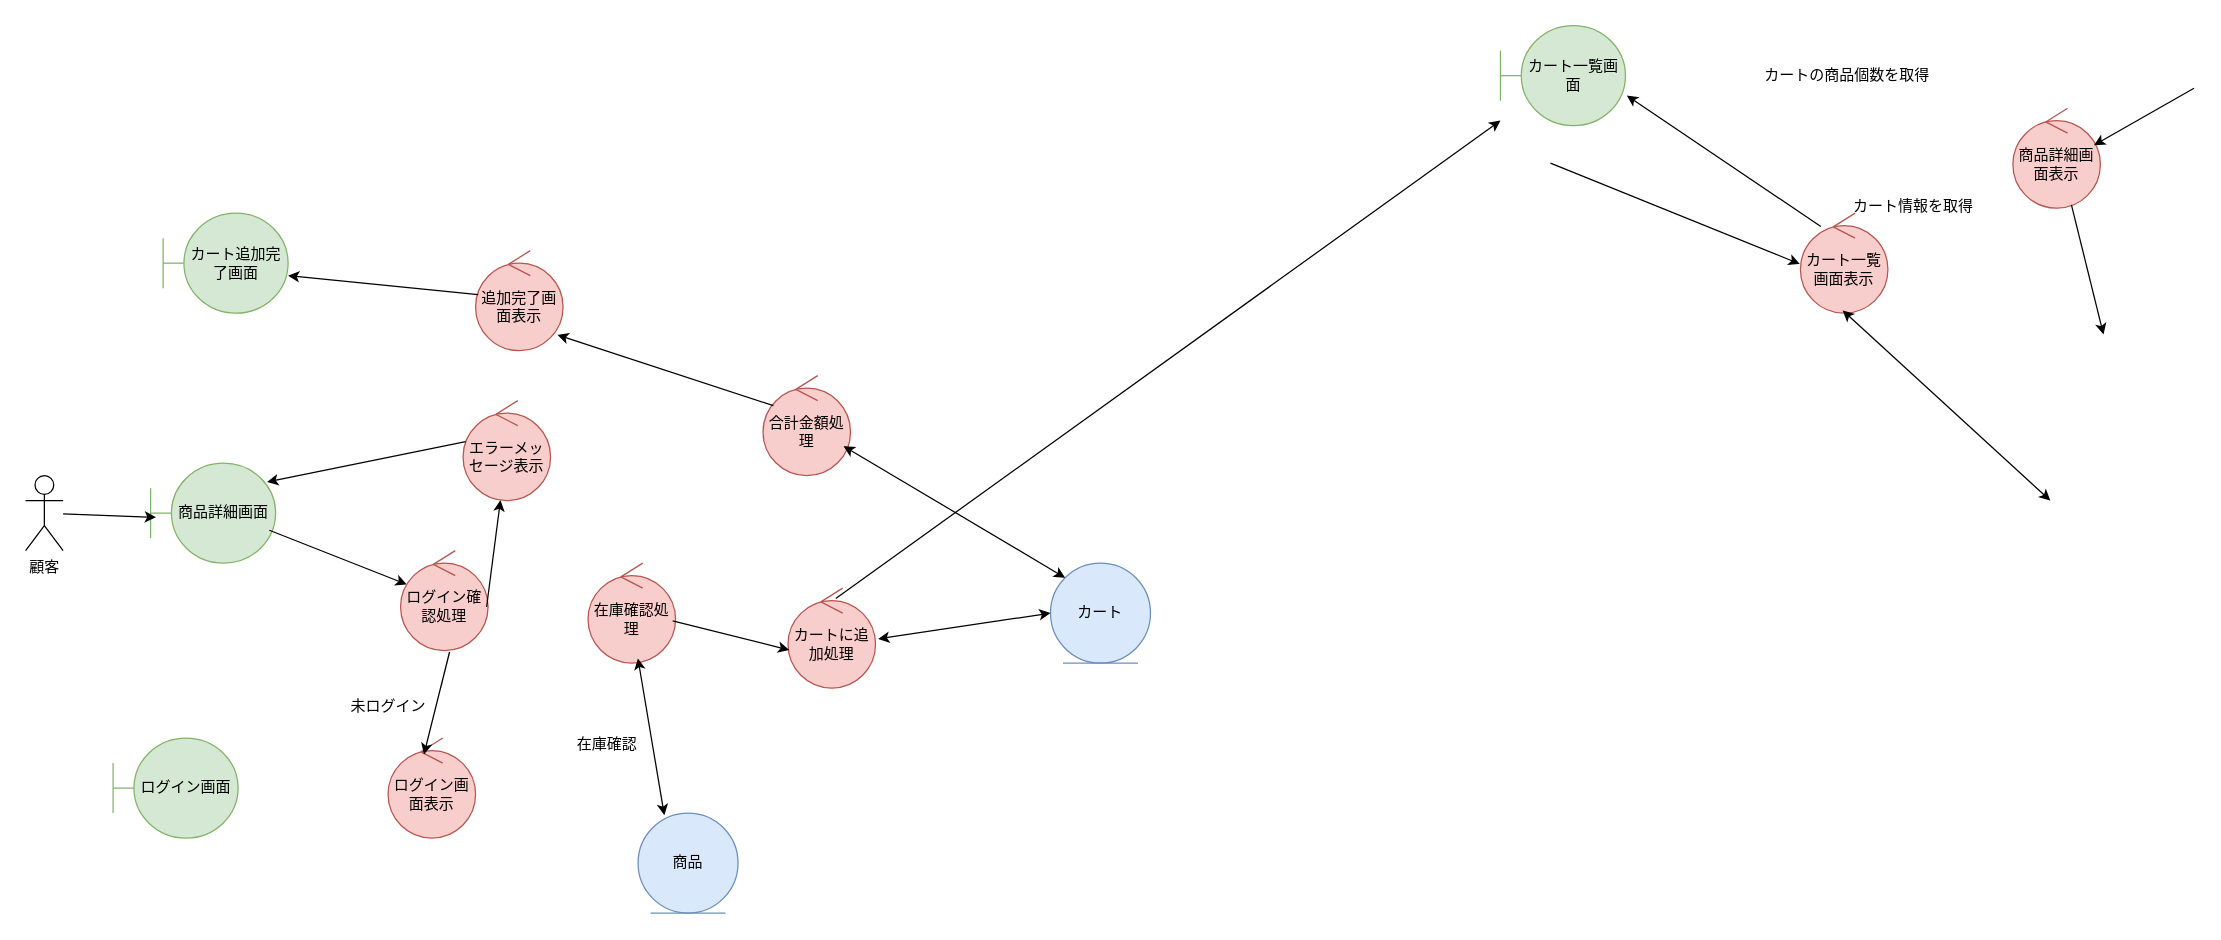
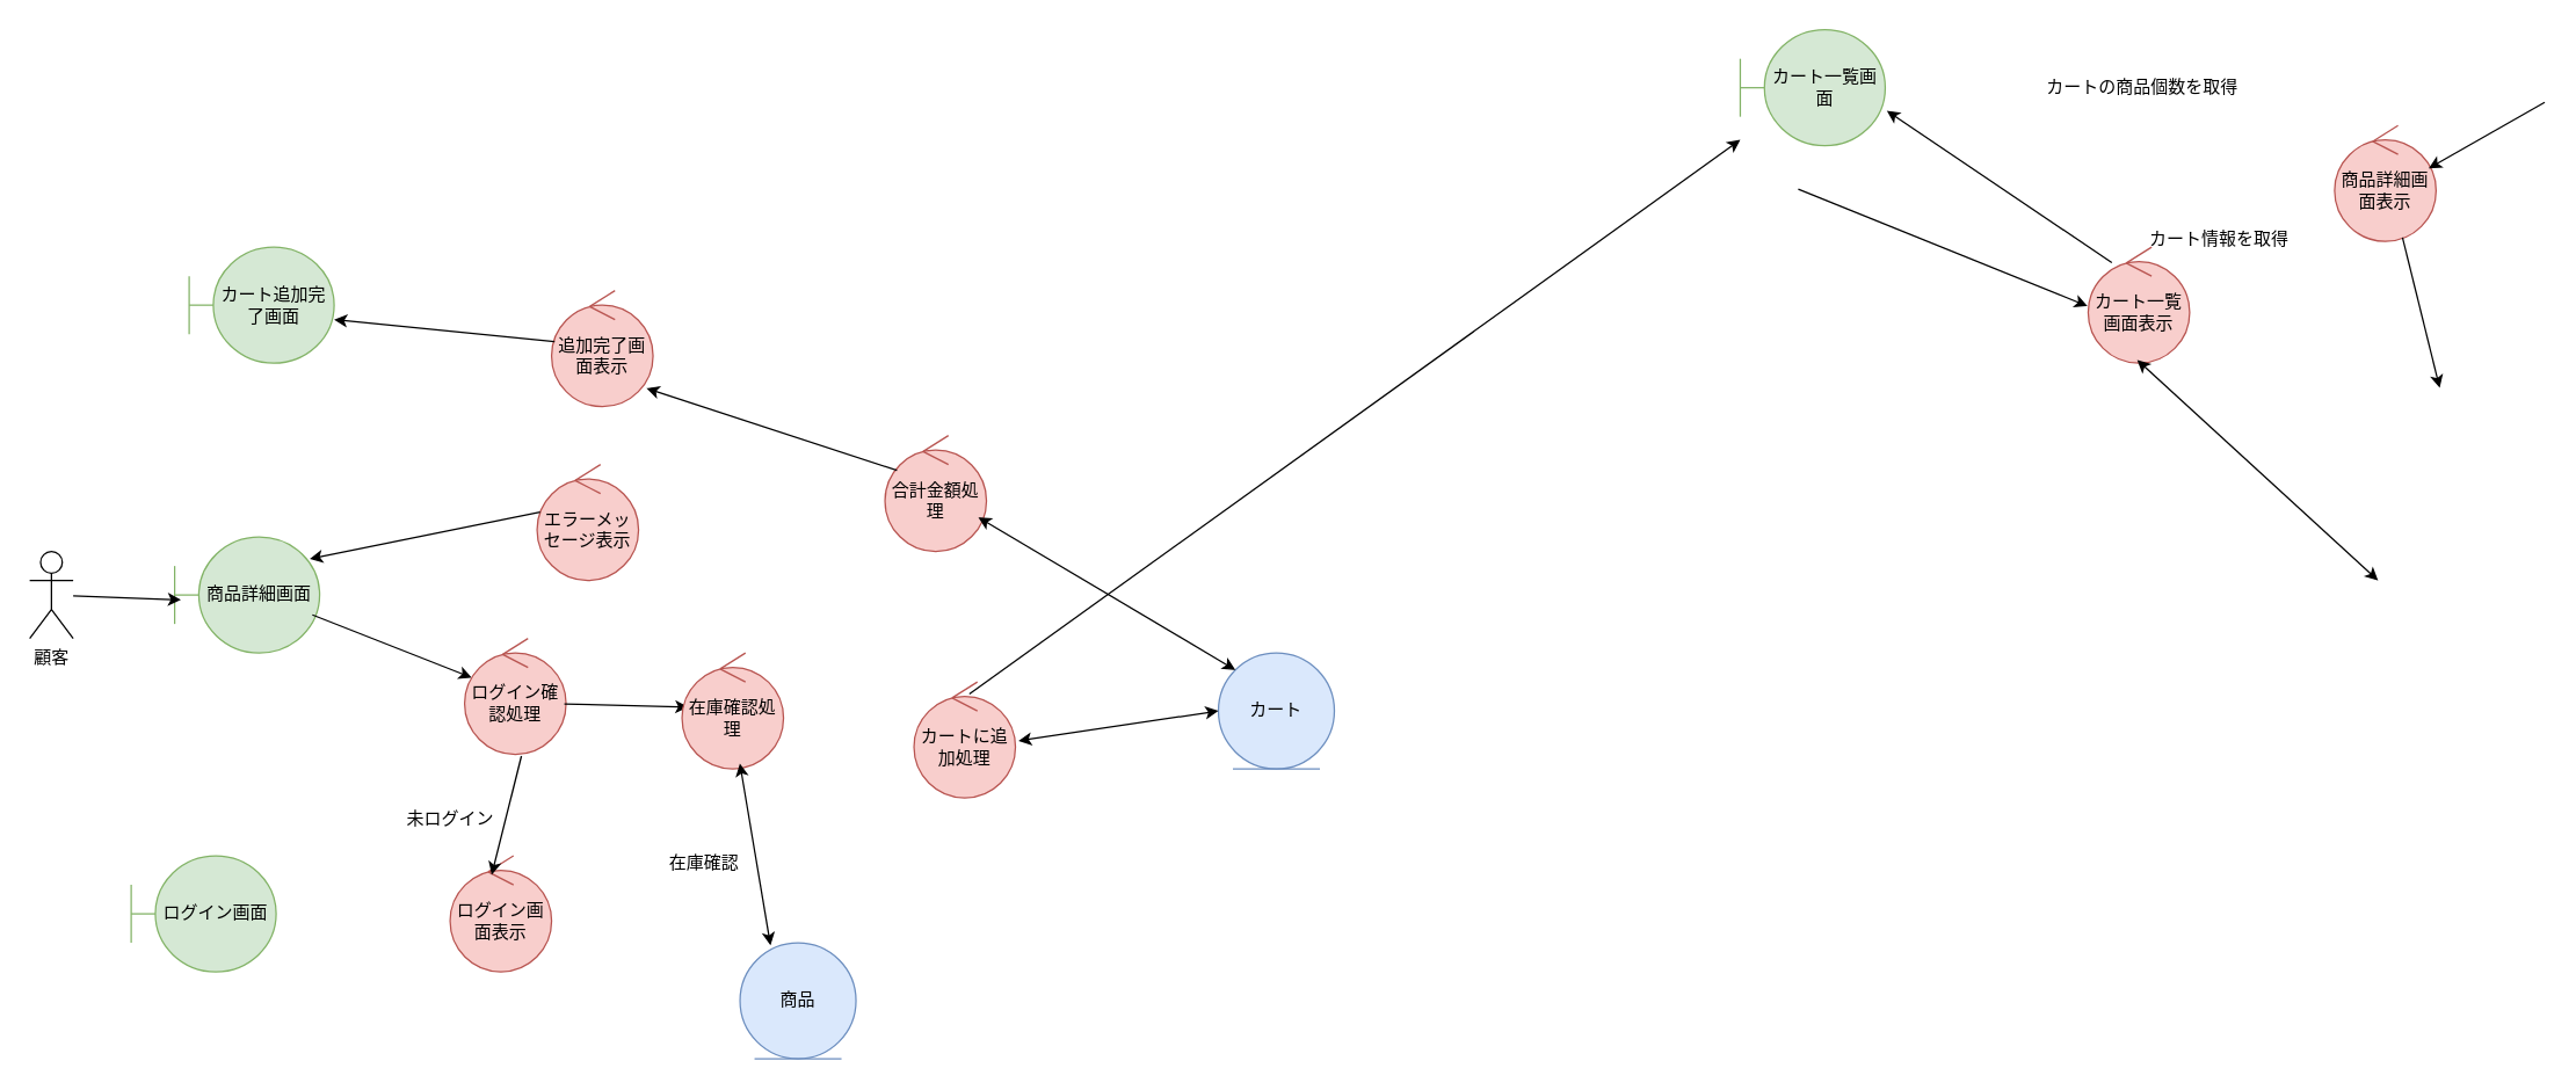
  <mxCell id="0" />
  <mxCell id="1" parent="0" />
  <mxCell id="2" value="商品詳細画面" style="shape=umlBoundary;whiteSpace=wrap;html=1;fillColor=#d5e8d4;strokeColor=#82b366;" parent="1" vertex="1"><mxGeometry x="120" y="370" width="100" height="80" as="geometry" /></mxCell>
  <mxCell id="3" value="カートに追加処理" style="ellipse;shape=umlControl;whiteSpace=wrap;html=1;fillColor=#f8cecc;strokeColor=#b85450;" parent="1" vertex="1"><mxGeometry x="630" y="470" width="70" height="80" as="geometry" /></mxCell>
  <mxCell id="4" value="カート" style="ellipse;shape=umlEntity;whiteSpace=wrap;html=1;fillColor=#dae8fc;strokeColor=#6c8ebf;" parent="1" vertex="1"><mxGeometry x="840" y="450" width="80" height="80" as="geometry" /></mxCell>
  <mxCell id="5" value="カート追加完了画面" style="shape=umlBoundary;whiteSpace=wrap;html=1;fillColor=#d5e8d4;strokeColor=#82b366;" parent="1" vertex="1"><mxGeometry x="130" y="170" width="100" height="80" as="geometry" /></mxCell>
  <mxCell id="6" value="" style="endArrow=classic;html=1;rounded=0;exitX=0.546;exitY=0.104;exitDx=0;exitDy=0;exitPerimeter=0;" parent="1" source="3" target="28" edge="1"><mxGeometry width="50" height="50" relative="1" as="geometry"><mxPoint x="360" y="677.09" as="sourcePoint" /><mxPoint x="370" y="640" as="targetPoint" /></mxGeometry></mxCell>
  <mxCell id="7" value="追加完了画面表示" style="ellipse;shape=umlControl;whiteSpace=wrap;html=1;fillColor=#f8cecc;strokeColor=#b85450;" parent="1" vertex="1"><mxGeometry x="380" y="200" width="70" height="80" as="geometry" /></mxCell>
  <mxCell id="8" value="" style="endArrow=classic;html=1;rounded=0;exitX=0.03;exitY=0.439;exitDx=0;exitDy=0;exitPerimeter=0;entryX=1;entryY=0.625;entryDx=0;entryDy=0;entryPerimeter=0;" parent="1" source="7" target="5" edge="1"><mxGeometry width="50" height="50" relative="1" as="geometry"><mxPoint x="330" y="290" as="sourcePoint" /><mxPoint x="290" y="190" as="targetPoint" /></mxGeometry></mxCell>
  <mxCell id="9" value="顧客" style="shape=umlActor;verticalLabelPosition=bottom;verticalAlign=top;html=1;outlineConnect=0;" parent="1" vertex="1"><mxGeometry x="20" y="380" width="30" height="60" as="geometry" /></mxCell>
  <mxCell id="10" value="" style="endArrow=classic;html=1;rounded=0;entryX=0.043;entryY=0.542;entryDx=0;entryDy=0;entryPerimeter=0;" parent="1" source="9" target="2" edge="1"><mxGeometry width="50" height="50" relative="1" as="geometry"><mxPoint x="130" y="430" as="sourcePoint" /><mxPoint x="180" y="380" as="targetPoint" /></mxGeometry></mxCell>
  <mxCell id="11" value="" style="endArrow=classic;html=1;rounded=0;exitX=0.95;exitY=0.671;exitDx=0;exitDy=0;exitPerimeter=0;entryX=0.071;entryY=0.338;entryDx=0;entryDy=0;entryPerimeter=0;" edge="1" parent="1" source="2" target="12"><mxGeometry width="50" height="50" relative="1" as="geometry"><mxPoint x="246" y="470" as="sourcePoint" /><mxPoint x="212" y="500" as="targetPoint" /></mxGeometry></mxCell>
  <mxCell id="12" value="ログイン確認処理" style="ellipse;shape=umlControl;whiteSpace=wrap;html=1;fillColor=#f8cecc;strokeColor=#b85450;" vertex="1" parent="1"><mxGeometry x="320" y="440" width="70" height="80" as="geometry" /></mxCell>
  <mxCell id="13" value="ログイン画面" style="shape=umlBoundary;whiteSpace=wrap;html=1;fillColor=#d5e8d4;strokeColor=#82b366;" vertex="1" parent="1"><mxGeometry x="90" y="590" width="100" height="80" as="geometry" /></mxCell>
- <mxCell id="14" value="" style="endArrow=classic;html=1;rounded=0;exitX=0.983;exitY=0.564;exitDx=0;exitDy=0;exitPerimeter=0;" edge="1" parent="1" source="12" target="37"><mxGeometry width="50" height="50" relative="1" as="geometry"><mxPoint x="417" y="590" as="sourcePoint" /><mxPoint x="450" y="420" as="targetPoint" /></mxGeometry></mxCell>
+ <mxCell id="14" value="" style="endArrow=classic;html=1;rounded=0;exitX=0.983;exitY=0.564;exitDx=0;exitDy=0;exitPerimeter=0;entryX=0.062;entryY=0.467;entryDx=0;entryDy=0;entryPerimeter=0;" edge="1" parent="1" source="12" target="33"><mxGeometry width="50" height="50" relative="1" as="geometry"><mxPoint x="417" y="590" as="sourcePoint" /><mxPoint x="450" y="420" as="targetPoint" /></mxGeometry></mxCell>
  <mxCell id="15" value="合計金額処理" style="ellipse;shape=umlControl;whiteSpace=wrap;html=1;fillColor=#f8cecc;strokeColor=#b85450;" vertex="1" parent="1"><mxGeometry x="610" y="300" width="70" height="80" as="geometry" /></mxCell>
  <mxCell id="16" value="" style="endArrow=classic;startArrow=classic;html=1;rounded=0;entryX=0;entryY=0;entryDx=0;entryDy=0;exitX=0.92;exitY=0.705;exitDx=0;exitDy=0;exitPerimeter=0;" edge="1" parent="1" source="15" target="4"><mxGeometry width="50" height="50" relative="1" as="geometry"><mxPoint x="640" y="400" as="sourcePoint" /><mxPoint x="755" y="406" as="targetPoint" /></mxGeometry></mxCell>
  <mxCell id="17" value="" style="endArrow=classic;html=1;rounded=0;exitX=0.118;exitY=0.3;exitDx=0;exitDy=0;exitPerimeter=0;entryX=0.935;entryY=0.842;entryDx=0;entryDy=0;entryPerimeter=0;" edge="1" parent="1" source="15" target="7"><mxGeometry width="50" height="50" relative="1" as="geometry"><mxPoint x="380" y="407" as="sourcePoint" /><mxPoint x="380" y="285" as="targetPoint" /></mxGeometry></mxCell>
  <mxCell id="18" value="カートの商品個数を取得" style="text;html=1;align=center;verticalAlign=middle;resizable=0;points=[];autosize=1;strokeColor=none;fillColor=none;" vertex="1" parent="1"><mxGeometry x="1397" y="45" width="160" height="30" as="geometry" /></mxCell>
  <mxCell id="19" value="商品詳細画面表示" style="ellipse;shape=umlControl;whiteSpace=wrap;html=1;fillColor=#f8cecc;strokeColor=#b85450;" vertex="1" parent="1"><mxGeometry x="1610" y="86" width="70" height="80" as="geometry" /></mxCell>
  <mxCell id="20" value="" style="endArrow=classic;html=1;rounded=0;entryX=0.927;entryY=0.371;entryDx=0;entryDy=0;entryPerimeter=0;exitX=0.249;exitY=0.8;exitDx=0;exitDy=0;exitPerimeter=0;" edge="1" parent="1" target="19"><mxGeometry width="50" height="50" relative="1" as="geometry"><mxPoint x="1754.9" y="70" as="sourcePoint" /><mxPoint x="1750" y="166" as="targetPoint" /></mxGeometry></mxCell>
  <mxCell id="21" value="" style="endArrow=classic;html=1;rounded=0;entryX=0.525;entryY=0.014;entryDx=0;entryDy=0;entryPerimeter=0;exitX=0.669;exitY=0.967;exitDx=0;exitDy=0;exitPerimeter=0;" edge="1" parent="1" source="19"><mxGeometry width="50" height="50" relative="1" as="geometry"><mxPoint x="1859" y="286" as="sourcePoint" /><mxPoint x="1682.5" y="267.12" as="targetPoint" /></mxGeometry></mxCell>
  <mxCell id="22" value="ログイン画面表示" style="ellipse;shape=umlControl;whiteSpace=wrap;html=1;fillColor=#f8cecc;strokeColor=#b85450;" vertex="1" parent="1"><mxGeometry x="310" y="590" width="70" height="80" as="geometry" /></mxCell>
  <mxCell id="23" value="" style="endArrow=classic;html=1;rounded=0;exitX=0.56;exitY=1.014;exitDx=0;exitDy=0;exitPerimeter=0;entryX=0.41;entryY=0.163;entryDx=0;entryDy=0;entryPerimeter=0;" edge="1" parent="1" source="12" target="22"><mxGeometry width="50" height="50" relative="1" as="geometry"><mxPoint x="404" y="591" as="sourcePoint" /><mxPoint x="330" y="600" as="targetPoint" /></mxGeometry></mxCell>
  <mxCell id="24" value="未ログイン" style="text;html=1;align=center;verticalAlign=middle;resizable=0;points=[];autosize=1;strokeColor=none;fillColor=none;" vertex="1" parent="1"><mxGeometry x="270" y="550" width="80" height="30" as="geometry" /></mxCell>
  <mxCell id="25" value="" style="endArrow=classic;html=1;rounded=0;entryX=-0.007;entryY=0.508;entryDx=0;entryDy=0;entryPerimeter=0;" edge="1" parent="1" target="26"><mxGeometry width="50" height="50" relative="1" as="geometry"><mxPoint x="1240" y="130" as="sourcePoint" /><mxPoint x="1400" y="160" as="targetPoint" /></mxGeometry></mxCell>
  <mxCell id="26" value="カート一覧画面表示" style="ellipse;shape=umlControl;whiteSpace=wrap;html=1;fillColor=#f8cecc;strokeColor=#b85450;" vertex="1" parent="1"><mxGeometry x="1440" y="170" width="70" height="80" as="geometry" /></mxCell>
  <mxCell id="27" value="" style="endArrow=classic;startArrow=classic;html=1;rounded=0;exitX=0.483;exitY=0.973;exitDx=0;exitDy=0;exitPerimeter=0;" edge="1" parent="1" source="26"><mxGeometry width="50" height="50" relative="1" as="geometry"><mxPoint x="1460" y="340" as="sourcePoint" /><mxPoint x="1640" y="400" as="targetPoint" /></mxGeometry></mxCell>
  <mxCell id="28" value="カート一覧画面" style="shape=umlBoundary;whiteSpace=wrap;html=1;fillColor=#d5e8d4;strokeColor=#82b366;" vertex="1" parent="1"><mxGeometry x="1200" y="20" width="100" height="80" as="geometry" /></mxCell>
  <mxCell id="29" value="" style="endArrow=classic;html=1;rounded=0;exitX=0.233;exitY=0.133;exitDx=0;exitDy=0;exitPerimeter=0;entryX=1.011;entryY=0.699;entryDx=0;entryDy=0;entryPerimeter=0;" edge="1" parent="1" source="26" target="28"><mxGeometry width="50" height="50" relative="1" as="geometry"><mxPoint x="1590" y="360" as="sourcePoint" /><mxPoint x="1892" y="414" as="targetPoint" /></mxGeometry></mxCell>
  <mxCell id="30" value="カート情報を取得" style="text;html=1;align=center;verticalAlign=middle;resizable=0;points=[];autosize=1;strokeColor=none;fillColor=none;" vertex="1" parent="1"><mxGeometry x="1470" y="150" width="120" height="30" as="geometry" /></mxCell>
  <mxCell id="31" value="" style="endArrow=classic;startArrow=classic;html=1;rounded=0;exitX=1.03;exitY=0.508;exitDx=0;exitDy=0;exitPerimeter=0;entryX=0;entryY=0.5;entryDx=0;entryDy=0;" edge="1" parent="1" source="3" target="4"><mxGeometry width="50" height="50" relative="1" as="geometry"><mxPoint x="640" y="360" as="sourcePoint" /><mxPoint x="690" y="310" as="targetPoint" /></mxGeometry></mxCell>
  <mxCell id="32" value="商品" style="ellipse;shape=umlEntity;whiteSpace=wrap;html=1;fillColor=#dae8fc;strokeColor=#6c8ebf;" vertex="1" parent="1"><mxGeometry x="510" y="650" width="80" height="80" as="geometry" /></mxCell>
  <mxCell id="33" value="在庫確認処理" style="ellipse;shape=umlControl;whiteSpace=wrap;html=1;fillColor=#f8cecc;strokeColor=#b85450;" vertex="1" parent="1"><mxGeometry x="470" y="450" width="70" height="80" as="geometry" /></mxCell>
- <mxCell id="34" value="" style="endArrow=classic;html=1;rounded=0;exitX=0.967;exitY=0.578;exitDx=0;exitDy=0;exitPerimeter=0;entryX=0.014;entryY=0.619;entryDx=0;entryDy=0;entryPerimeter=0;" edge="1" parent="1" source="33" target="3"><mxGeometry width="50" height="50" relative="1" as="geometry"><mxPoint x="510" y="600" as="sourcePoint" /><mxPoint x="588" y="623" as="targetPoint" /></mxGeometry></mxCell>
  <mxCell id="35" value="在庫確認" style="text;html=1;align=center;verticalAlign=middle;resizable=0;points=[];autosize=1;strokeColor=none;fillColor=none;" vertex="1" parent="1"><mxGeometry x="450" y="580" width="70" height="30" as="geometry" /></mxCell>
  <mxCell id="36" value="" style="endArrow=classic;startArrow=classic;html=1;rounded=0;exitX=0.57;exitY=0.953;exitDx=0;exitDy=0;exitPerimeter=0;entryX=0.263;entryY=0.022;entryDx=0;entryDy=0;entryPerimeter=0;" edge="1" parent="1" source="33" target="32"><mxGeometry width="50" height="50" relative="1" as="geometry"><mxPoint x="600" y="611" as="sourcePoint" /><mxPoint x="580" y="630" as="targetPoint" /></mxGeometry></mxCell>
  <mxCell id="37" value="エラーメッセージ表示" style="ellipse;shape=umlControl;whiteSpace=wrap;html=1;fillColor=#f8cecc;strokeColor=#b85450;" vertex="1" parent="1"><mxGeometry x="370" y="320" width="70" height="80" as="geometry" /></mxCell>
  <mxCell id="38" value="" style="endArrow=classic;html=1;rounded=0;entryX=0.932;entryY=0.189;entryDx=0;entryDy=0;entryPerimeter=0;exitX=0.03;exitY=0.411;exitDx=0;exitDy=0;exitPerimeter=0;" edge="1" parent="1" source="37" target="2"><mxGeometry width="50" height="50" relative="1" as="geometry"><mxPoint x="230" y="340" as="sourcePoint" /><mxPoint x="413" y="354" as="targetPoint" /></mxGeometry></mxCell>
